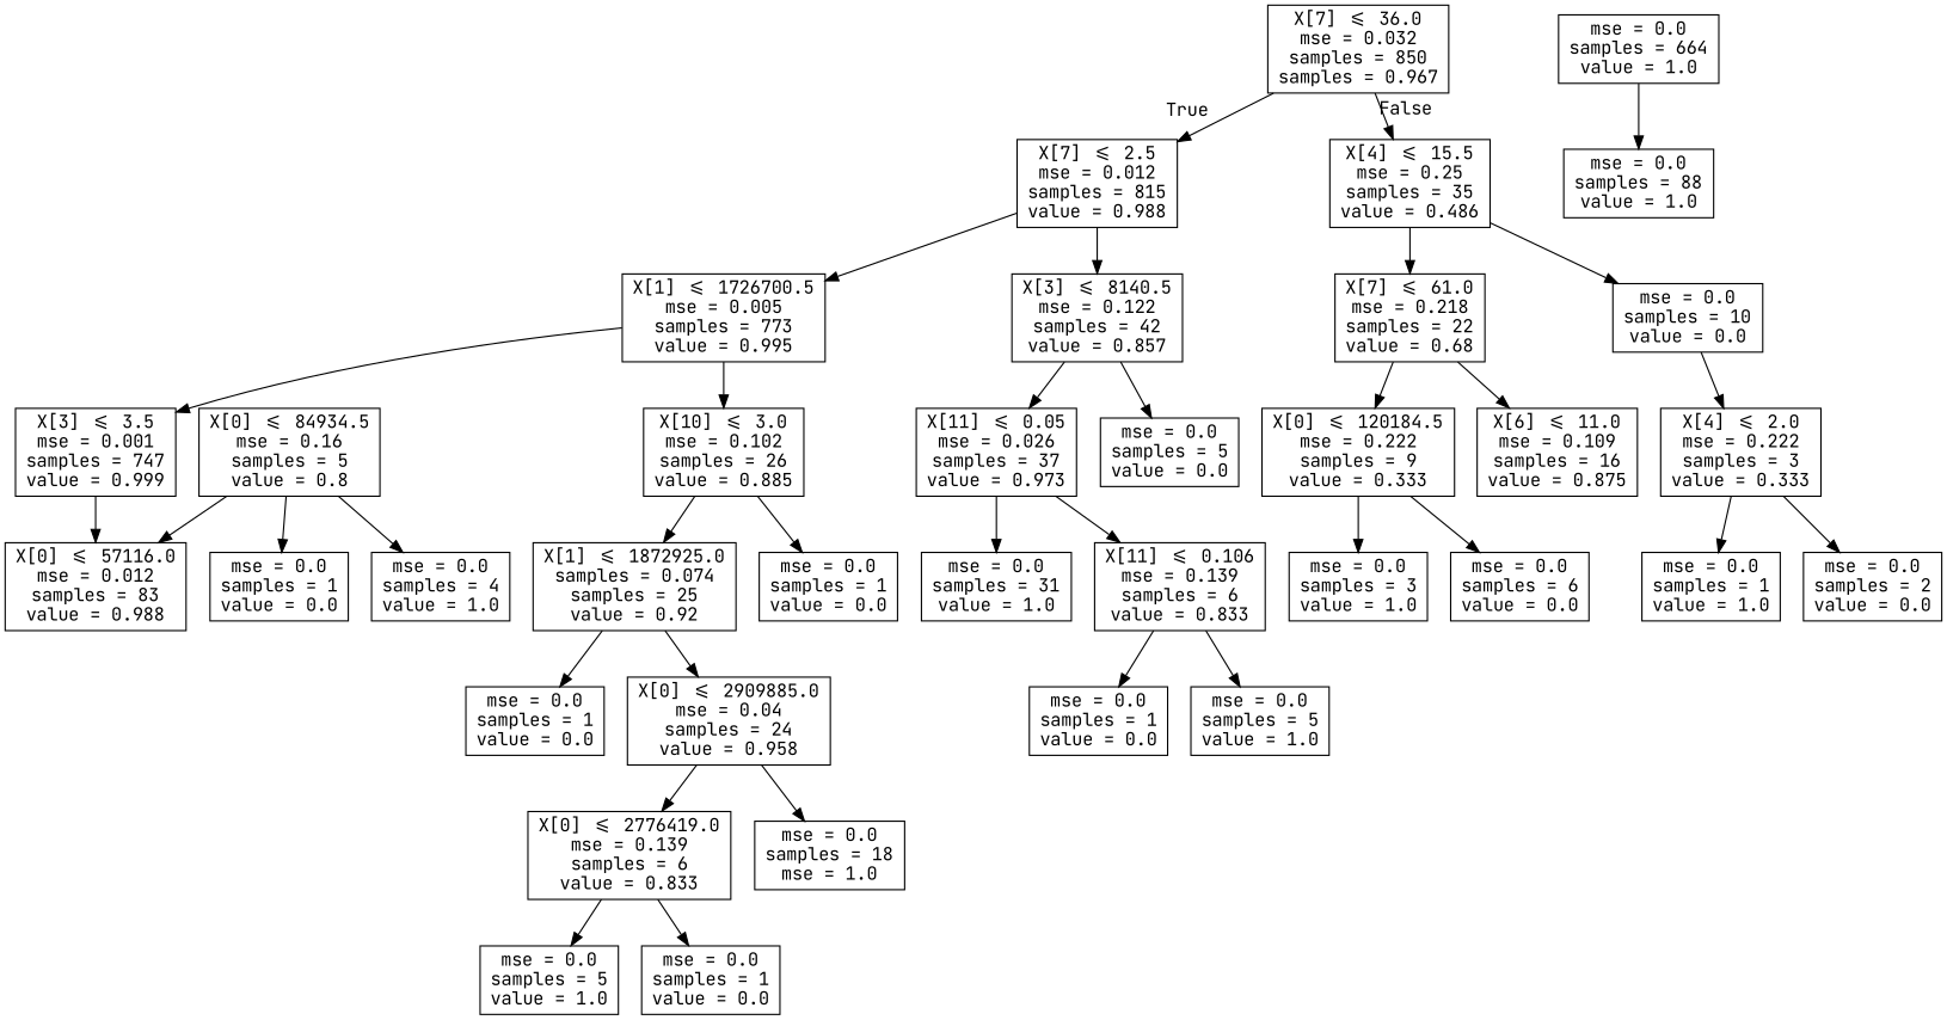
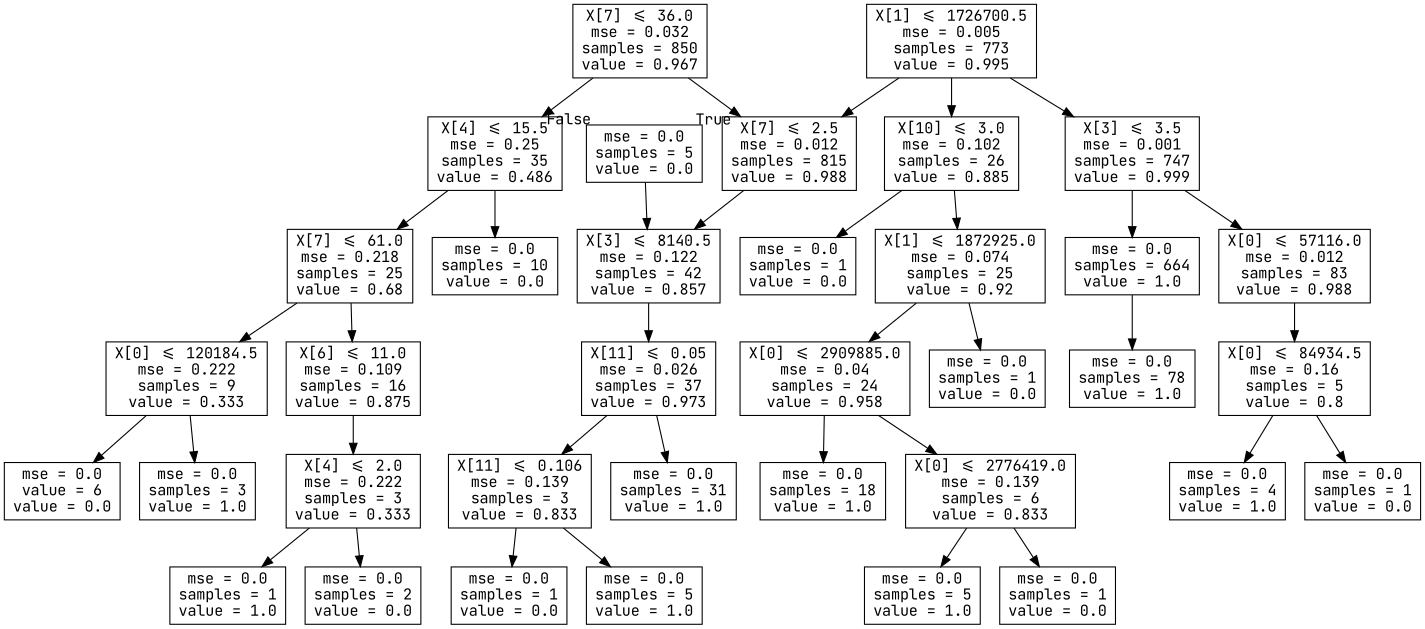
  digraph {
    fontname="JetBrains Mono"
    node [fontname="JetBrains Mono" shape=box]
    edge [fontname="JetBrains Mono"]
-   n1 [label="X[7] <= 36.0\nmse = 0.032\nsamples = 850\nsamples = 0.967"]
+   n1 [label="X[7] <= 36.0\nmse = 0.032\nsamples = 850\nvalue = 0.967"]
    n2 [label="X[7] <= 2.5\nmse = 0.012\nsamples = 815\nvalue = 0.988"]
    n3 [label="X[4] <= 15.5\nmse = 0.25\nsamples = 35\nvalue = 0.486"]
    n4 [label="X[1] <= 1726700.5\nmse = 0.005\nsamples = 773\nvalue = 0.995"]
    n5 [label="X[3] <= 8140.5\nmse = 0.122\nsamples = 42\nvalue = 0.857"]
-   n6 [label="X[7] <= 61.0\nmse = 0.218\nsamples = 22\nvalue = 0.68"]
+   n6 [label="X[7] <= 61.0\nmse = 0.218\nsamples = 25\nvalue = 0.68"]
    n7 [label="mse = 0.0\nsamples = 10\nvalue = 0.0"]
    n8 [label="X[3] <= 3.5\nmse = 0.001\nsamples = 747\nvalue = 0.999"]
    n9 [label="X[10] <= 3.0\nmse = 0.102\nsamples = 26\nvalue = 0.885"]
    n10 [label="X[11] <= 0.05\nmse = 0.026\nsamples = 37\nvalue = 0.973"]
    n11 [label="mse = 0.0\nsamples = 5\nvalue = 0.0"]
    n12 [label="X[0] <= 57116.0\nmse = 0.012\nsamples = 83\nvalue = 0.988"]
    n13 [label="mse = 0.0\nsamples = 664\nvalue = 1.0"]
-   n14 [label="X[1] <= 1872925.0\nsamples = 0.074\nsamples = 25\nvalue = 0.92"]
+   n14 [label="X[1] <= 1872925.0\nmse = 0.074\nsamples = 25\nvalue = 0.92"]
    n15 [label="mse = 0.0\nsamples = 1\nvalue = 0.0"]
    n16 [label="X[0] <= 84934.5\nmse = 0.16\nsamples = 5\nvalue = 0.8"]
-   n17 [label="mse = 0.0\nsamples = 88\nvalue = 1.0"]
+   n17 [label="mse = 0.0\nsamples = 78\nvalue = 1.0"]
    n18 [label="mse = 0.0\nsamples = 1\nvalue = 0.0"]
    n19 [label="mse = 0.0\nsamples = 4\nvalue = 1.0"]
    n20 [label="mse = 0.0\nsamples = 1\nvalue = 0.0"]
    n21 [label="X[0] <= 2909885.0\nmse = 0.04\nsamples = 24\nvalue = 0.958"]
    n22 [label="X[0] <= 2776419.0\nmse = 0.139\nsamples = 6\nvalue = 0.833"]
-   n23 [label="mse = 0.0\nsamples = 18\nmse = 1.0"]
+   n23 [label="mse = 0.0\nsamples = 18\nvalue = 1.0"]
    n24 [label="mse = 0.0\nsamples = 5\nvalue = 1.0"]
    n25 [label="mse = 0.0\nsamples = 1\nvalue = 0.0"]
    n26 [label="mse = 0.0\nsamples = 31\nvalue = 1.0"]
-   n27 [label="X[11] <= 0.106\nmse = 0.139\nsamples = 6\nvalue = 0.833"]
+   n27 [label="X[11] <= 0.106\nmse = 0.139\nsamples = 3\nvalue = 0.833"]
    n28 [label="mse = 0.0\nsamples = 1\nvalue = 0.0"]
    n29 [label="mse = 0.0\nsamples = 5\nvalue = 1.0"]
    n30 [label="X[0] <= 120184.5\nmse = 0.222\nsamples = 9\nvalue = 0.333"]
    n31 [label="X[6] <= 11.0\nmse = 0.109\nsamples = 16\nvalue = 0.875"]
    n32 [label="mse = 0.0\nsamples = 3\nvalue = 1.0"]
-   n33 [label="mse = 0.0\nsamples = 6\nvalue = 0.0"]
+   n33 [label="mse = 0.0\nvalue = 6\nvalue = 0.0"]
    n34 [label="X[4] <= 2.0\nmse = 0.222\nsamples = 3\nvalue = 0.333"]
    n35 [label="mse = 0.0\nsamples = 1\nvalue = 1.0"]
    n36 [label="mse = 0.0\nsamples = 2\nvalue = 0.0"]
    n1 -> n2 [headlabel=True labelangle=45 labeldistance=2.5]
    n1 -> n3 [headlabel=False labelangle=-45 labeldistance=2.5]
-   n2 -> n4
+   n4 -> n2
    n2 -> n5
    n3 -> n6
    n3 -> n7
    n4 -> n8
    n4 -> n9
    n5 -> n10
-   n5 -> n11
+   n11 -> n5
    n6 -> n30
    n6 -> n31
    n8 -> n12
+   n8 -> n13
    n9 -> n14
    n9 -> n15
    n10 -> n26
    n10 -> n27
-   n16 -> n12
+   n12 -> n16
    n13 -> n17
    n14 -> n20
    n14 -> n21
    n16 -> n18
    n16 -> n19
    n21 -> n22
    n21 -> n23
    n22 -> n24
    n22 -> n25
    n27 -> n28
    n27 -> n29
    n30 -> n32
    n30 -> n33
-   n7 -> n34
+   n31 -> n34
    n34 -> n35
    n34 -> n36
  }
